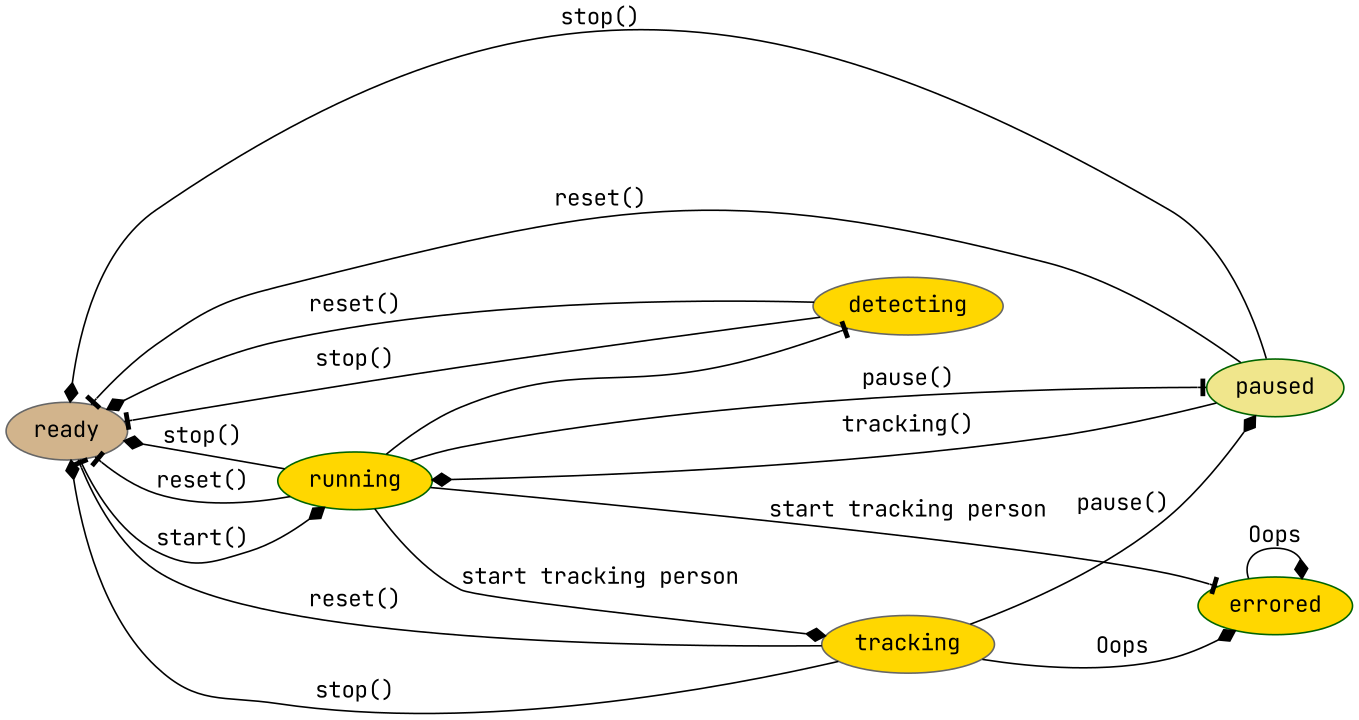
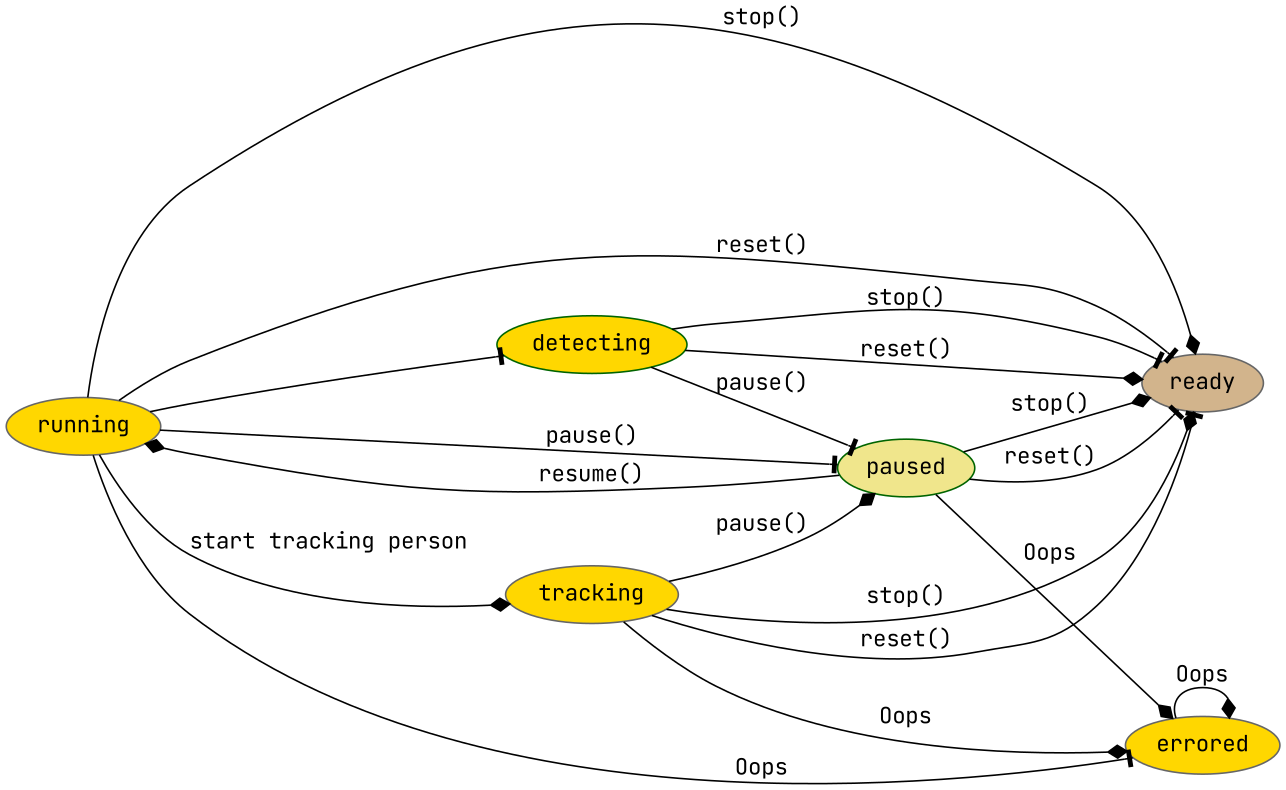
  digraph {
    fontname="JetBrains Mono"
    rankdir=LR
    node [color=gray40 fillcolor=gold fontname="JetBrains Mono" style=filled]
    edge [arrowhead=diamond fontname="JetBrains Mono"]
    ready [fillcolor=tan]
-   running [color=darkgreen]
-   detecting
+   running
+   detecting [color=darkgreen]
    paused [color=darkgreen fillcolor=khaki]
-   errored [color=darkgreen]
+   errored
    tracking
-   ready -> running [label="start()"]
    running -> ready [label="stop()"]
    running -> ready [arrowhead=tee label="reset()"]
    running -> detecting [arrowhead=tee]
    running -> paused [arrowhead=tee label="pause()"]
-   running -> errored [arrowhead=tee label="start tracking person"]
+   running -> errored [arrowhead=tee label=Oops]
    running -> tracking [label="start tracking person"]
    detecting -> ready [arrowhead=tee label="stop()"]
    detecting -> ready [label="reset()"]
+   detecting -> paused [arrowhead=tee label="pause()"]
    paused -> ready [label="stop()"]
    paused -> ready [arrowhead=tee label="reset()"]
-   paused -> running [label="tracking()"]
+   paused -> running [label="resume()"]
+   paused -> errored [label=Oops]
    errored -> errored [label=Oops]
    tracking -> ready [label="stop()"]
    tracking -> ready [arrowhead=tee label="reset()"]
    tracking -> paused [label="pause()"]
    tracking -> errored [label=Oops]
  }
